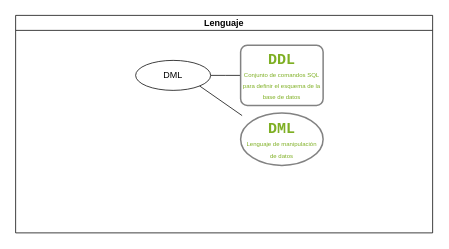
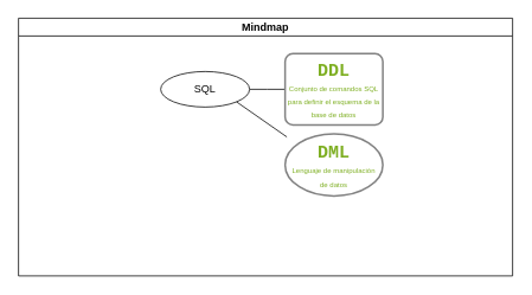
  <mxCell id="0" />
  <mxCell id="1" parent="0" />
- <mxCell id="2" value="Lenguaje" style="swimlane;startSize=20;horizontal=1;containerType=tree;fillColor=none;" vertex="1" parent="1"><mxGeometry x="20" y="20" width="556" height="290" as="geometry" /></mxCell>
+ <mxCell id="2" value="Mindmap" style="swimlane;startSize=20;horizontal=1;containerType=tree;fillColor=none;" vertex="1" parent="1"><mxGeometry x="20" y="20" width="556" height="290" as="geometry" /></mxCell>
  <mxCell id="3" value="" style="edgeStyle=entityRelationEdgeStyle;startArrow=none;endArrow=none;segment=10;curved=1;sourcePerimeterSpacing=0;targetPerimeterSpacing=0;rounded=0;" edge="1" parent="2" source="4" target="5"><mxGeometry relative="1" as="geometry" /></mxCell>
- <mxCell id="4" value="DML" style="ellipse;whiteSpace=wrap;html=1;align=center;treeFolding=1;treeMoving=1;newEdgeStyle={&quot;edgeStyle&quot;:&quot;entityRelationEdgeStyle&quot;,&quot;startArrow&quot;:&quot;none&quot;,&quot;endArrow&quot;:&quot;none&quot;,&quot;segment&quot;:10,&quot;curved&quot;:1,&quot;sourcePerimeterSpacing&quot;:0,&quot;targetPerimeterSpacing&quot;:0};" vertex="1" parent="2"><mxGeometry x="160" y="60" width="100" height="40" as="geometry" /></mxCell>
+ <mxCell id="4" value="SQL" style="ellipse;whiteSpace=wrap;html=1;align=center;treeFolding=1;treeMoving=1;newEdgeStyle={&quot;edgeStyle&quot;:&quot;entityRelationEdgeStyle&quot;,&quot;startArrow&quot;:&quot;none&quot;,&quot;endArrow&quot;:&quot;none&quot;,&quot;segment&quot;:10,&quot;curved&quot;:1,&quot;sourcePerimeterSpacing&quot;:0,&quot;targetPerimeterSpacing&quot;:0};" vertex="1" parent="2"><mxGeometry x="160" y="60" width="100" height="40" as="geometry" /></mxCell>
  <mxCell id="5" value="&lt;font color=&quot;#7eaf23&quot;&gt;&lt;font style=&quot;font-size: 20px;&quot;&gt;&lt;font face=&quot;Courier New&quot; style=&quot;font-size: 20px;&quot;&gt;&lt;b style=&quot;&quot;&gt;DDL&lt;/b&gt;&lt;/font&gt;&lt;br&gt;&lt;/font&gt;&lt;font style=&quot;font-size: 8px;&quot;&gt;Conjunto de comandos SQL para definir el esquema de la base de datos&lt;/font&gt;&lt;/font&gt;" style="whiteSpace=wrap;html=1;rounded=1;arcSize=11;align=center;verticalAlign=middle;strokeWidth=2;autosize=1;spacing=4;treeFolding=1;treeMoving=1;newEdgeStyle={&quot;edgeStyle&quot;:&quot;entityRelationEdgeStyle&quot;,&quot;startArrow&quot;:&quot;none&quot;,&quot;endArrow&quot;:&quot;none&quot;,&quot;segment&quot;:10,&quot;curved&quot;:1,&quot;sourcePerimeterSpacing&quot;:0,&quot;targetPerimeterSpacing&quot;:0};shadow=0;strokeColor=#828282;glass=0;" vertex="1" parent="2"><mxGeometry x="300" y="39.88" width="110" height="80.25" as="geometry" /></mxCell>
  <mxCell id="6" value="&lt;font color=&quot;#7eaf23&quot;&gt;&lt;font style=&quot;font-size: 20px;&quot;&gt;&lt;font face=&quot;Courier New&quot; style=&quot;font-size: 20px;&quot;&gt;&lt;b style=&quot;&quot;&gt;DML&lt;/b&gt;&lt;/font&gt;&lt;br&gt;&lt;/font&gt;&lt;span style=&quot;font-size: 8px;&quot;&gt;Lenguaje de manipulación de datos&lt;/span&gt;&lt;br&gt;&lt;/font&gt;" style="ellipse;whiteSpace=wrap;html=1;arcSize=11;align=center;verticalAlign=middle;strokeWidth=2;autosize=1;spacing=4;treeFolding=1;treeMoving=1;newEdgeStyle={&quot;edgeStyle&quot;:&quot;entityRelationEdgeStyle&quot;,&quot;startArrow&quot;:&quot;none&quot;,&quot;endArrow&quot;:&quot;none&quot;,&quot;segment&quot;:10,&quot;curved&quot;:1,&quot;sourcePerimeterSpacing&quot;:0,&quot;targetPerimeterSpacing&quot;:0};shadow=0;strokeColor=#828282;glass=0;" vertex="1" parent="2"><mxGeometry x="300" y="130" width="110" height="70" as="geometry" /></mxCell>
  <mxCell id="7" value="" style="endArrow=none;html=1;rounded=0;fontFamily=Helvetica;fontSize=12;fontColor=default;entryX=1;entryY=1;entryDx=0;entryDy=0;exitX=0.018;exitY=0.052;exitDx=0;exitDy=0;exitPerimeter=0;" edge="1" parent="2" source="6" target="4"><mxGeometry width="50" height="50" relative="1" as="geometry"><mxPoint x="200" y="140" as="sourcePoint" /><mxPoint x="250" y="90" as="targetPoint" /></mxGeometry></mxCell>
